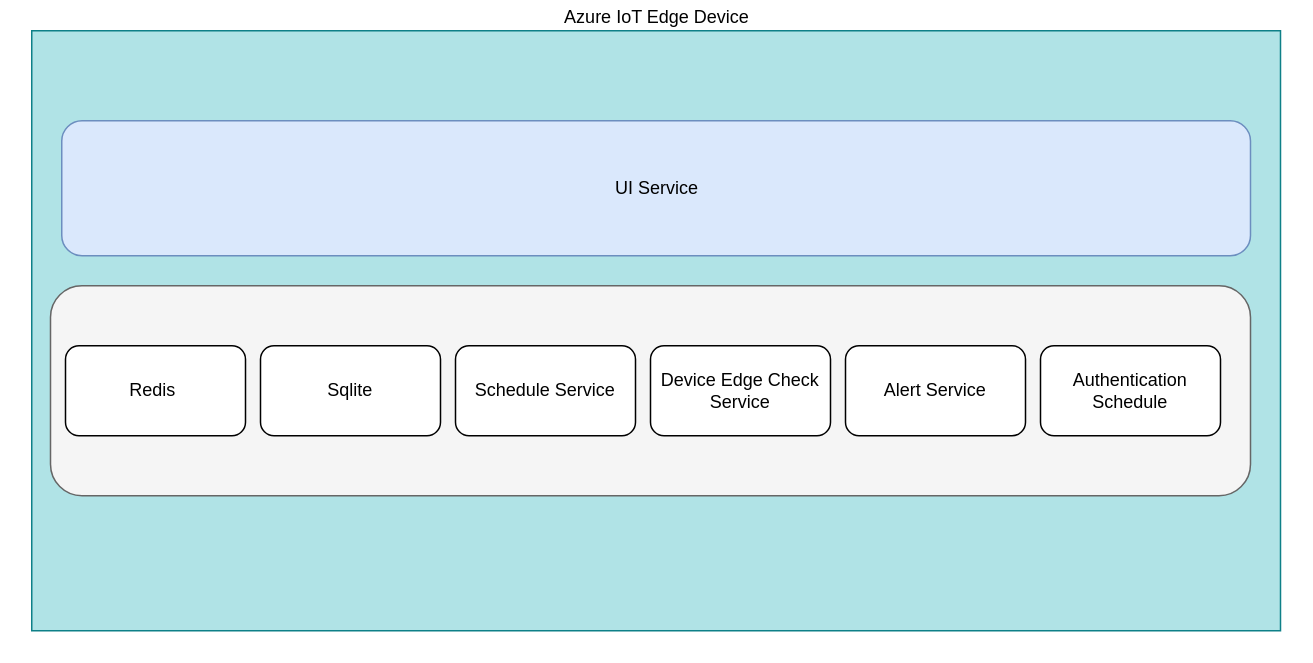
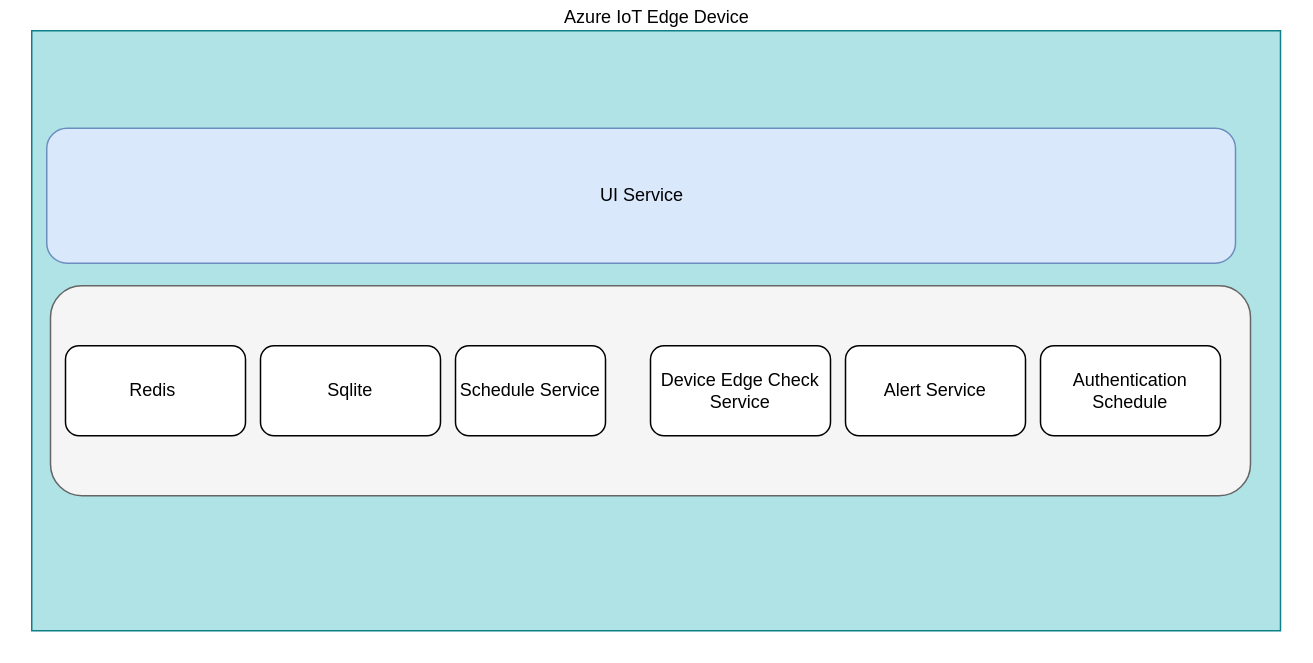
  <mxCell id="0" />
  <mxCell id="1" parent="0" />
  <mxCell id="2" value="Azure IoT Edge Device" style="rounded=0;whiteSpace=wrap;html=1;labelPosition=center;verticalLabelPosition=top;align=center;verticalAlign=bottom;fillColor=#b0e3e6;strokeColor=#0e8088;" vertex="1" parent="1"><mxGeometry x="20.5" y="20" width="832.5" height="400" as="geometry" /></mxCell>
  <mxCell id="3" value="" style="rounded=1;whiteSpace=wrap;html=1;fillColor=#f5f5f5;fontColor=#333333;strokeColor=#666666;" vertex="1" parent="1"><mxGeometry x="33" y="190" width="800" height="140" as="geometry" /></mxCell>
- <mxCell id="4" value="UI Service" style="rounded=1;whiteSpace=wrap;html=1;fillColor=#dae8fc;strokeColor=#6c8ebf;" vertex="1" parent="1"><mxGeometry x="40.5" y="80" width="792.5" height="90" as="geometry" /></mxCell>
+ <mxCell id="4" value="UI Service" style="rounded=1;whiteSpace=wrap;html=1;fillColor=#dae8fc;strokeColor=#6c8ebf;" vertex="1" parent="1"><mxGeometry x="30.5" y="85" width="792.5" height="90" as="geometry" /></mxCell>
  <mxCell id="5" value="Redis&amp;nbsp;" style="rounded=1;whiteSpace=wrap;html=1;" vertex="1" parent="1"><mxGeometry x="43" y="230" width="120" height="60" as="geometry" /></mxCell>
  <mxCell id="6" value="Sqlite" style="rounded=1;whiteSpace=wrap;html=1;" vertex="1" parent="1"><mxGeometry x="173" y="230" width="120" height="60" as="geometry" /></mxCell>
- <mxCell id="7" value="Schedule Service" style="rounded=1;whiteSpace=wrap;html=1;" vertex="1" parent="1"><mxGeometry x="303" y="230" width="120" height="60" as="geometry" /></mxCell>
+ <mxCell id="7" value="Schedule Service" style="rounded=1;whiteSpace=wrap;html=1;" vertex="1" parent="1"><mxGeometry x="303" y="230" width="100" height="60" as="geometry" /></mxCell>
  <mxCell id="8" value="Device Edge Check Service" style="rounded=1;whiteSpace=wrap;html=1;" vertex="1" parent="1"><mxGeometry x="433" y="230" width="120" height="60" as="geometry" /></mxCell>
  <mxCell id="9" value="Alert Service" style="rounded=1;whiteSpace=wrap;html=1;" vertex="1" parent="1"><mxGeometry x="563" y="230" width="120" height="60" as="geometry" /></mxCell>
  <mxCell id="10" value="Authentication&lt;div&gt;Schedule&lt;/div&gt;" style="rounded=1;whiteSpace=wrap;html=1;" vertex="1" parent="1"><mxGeometry x="693" y="230" width="120" height="60" as="geometry" /></mxCell>
